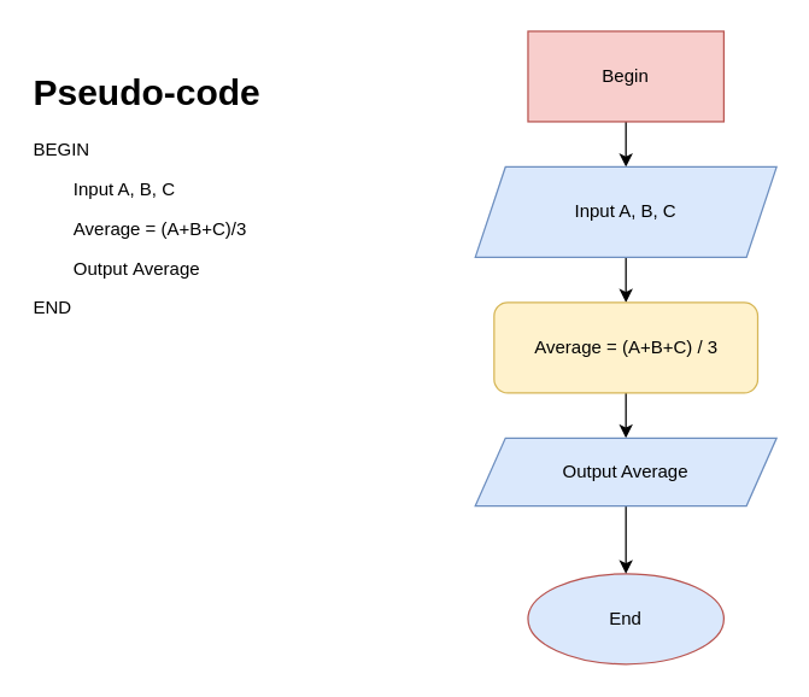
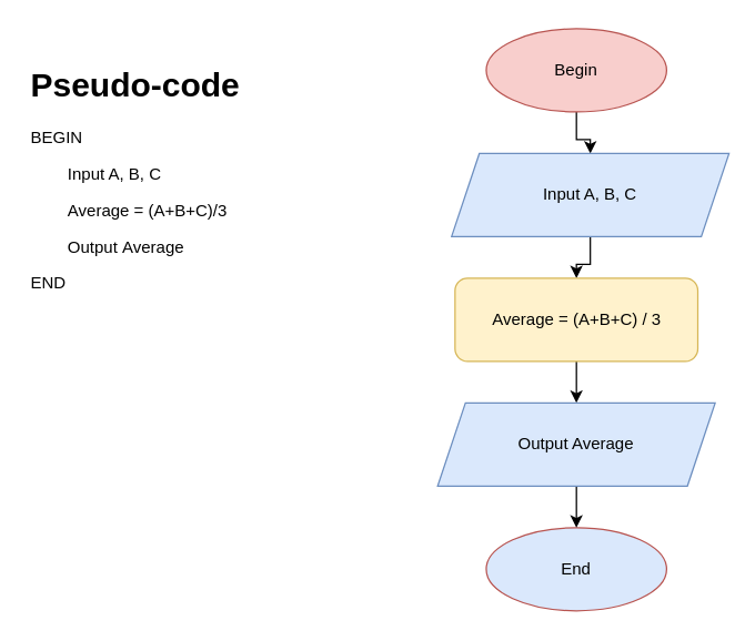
  <mxCell id="0" />
  <mxCell id="1" parent="0" />
  <mxCell id="2" value="" style="edgeStyle=orthogonalEdgeStyle;rounded=0;orthogonalLoop=1;jettySize=auto;html=1;" edge="1" parent="1" source="3" target="6"><mxGeometry relative="1" as="geometry" /></mxCell>
- <mxCell id="3" value="Begin" style="whiteSpace=wrap;html=1;fillColor=#f8cecc;strokeColor=#b85450;rounded=0;" vertex="1" parent="1"><mxGeometry x="350" y="20" width="130" height="60" as="geometry" /></mxCell>
+ <mxCell id="3" value="Begin" style="ellipse;whiteSpace=wrap;html=1;fillColor=#f8cecc;strokeColor=#b85450;" vertex="1" parent="1"><mxGeometry x="350" y="20" width="130" height="60" as="geometry" /></mxCell>
  <mxCell id="4" value="End" style="ellipse;whiteSpace=wrap;html=1;fillColor=#dae8fc;strokeColor=#b85450;" vertex="1" parent="1"><mxGeometry x="350" y="380" width="130" height="60" as="geometry" /></mxCell>
  <mxCell id="5" value="" style="edgeStyle=orthogonalEdgeStyle;rounded=0;orthogonalLoop=1;jettySize=auto;html=1;" edge="1" parent="1" source="6" target="8"><mxGeometry relative="1" as="geometry" /></mxCell>
- <mxCell id="6" value="Input A, B, C" style="shape=parallelogram;perimeter=parallelogramPerimeter;whiteSpace=wrap;html=1;fixedSize=1;fillColor=#dae8fc;strokeColor=#6c8ebf;" vertex="1" parent="1"><mxGeometry x="315" y="110" width="200" height="60" as="geometry" /></mxCell>
+ <mxCell id="6" value="Input A, B, C" style="shape=parallelogram;perimeter=parallelogramPerimeter;whiteSpace=wrap;html=1;fixedSize=1;fillColor=#dae8fc;strokeColor=#6c8ebf;" vertex="1" parent="1"><mxGeometry x="325" y="110" width="200" height="60" as="geometry" /></mxCell>
  <mxCell id="7" value="" style="edgeStyle=orthogonalEdgeStyle;rounded=0;orthogonalLoop=1;jettySize=auto;html=1;" edge="1" parent="1" source="8" target="10"><mxGeometry relative="1" as="geometry" /></mxCell>
  <mxCell id="8" value="Average = (A+B+C) / 3" style="whiteSpace=wrap;html=1;fillColor=#fff2cc;strokeColor=#d6b656;rounded=1;" vertex="1" parent="1"><mxGeometry x="327.5" y="200" width="175" height="60" as="geometry" /></mxCell>
  <mxCell id="9" value="" style="edgeStyle=orthogonalEdgeStyle;rounded=0;orthogonalLoop=1;jettySize=auto;html=1;" edge="1" parent="1" source="10" target="4"><mxGeometry relative="1" as="geometry" /></mxCell>
- <mxCell id="10" value="Output Average" style="shape=parallelogram;perimeter=parallelogramPerimeter;whiteSpace=wrap;html=1;fixedSize=1;fillColor=#dae8fc;strokeColor=#6c8ebf;" vertex="1" parent="1"><mxGeometry x="315" y="290" width="200" height="45" as="geometry" /></mxCell>
+ <mxCell id="10" value="Output Average" style="shape=parallelogram;perimeter=parallelogramPerimeter;whiteSpace=wrap;html=1;fixedSize=1;fillColor=#dae8fc;strokeColor=#6c8ebf;" vertex="1" parent="1"><mxGeometry x="315" y="290" width="200" height="60" as="geometry" /></mxCell>
  <mxCell id="11" value="&lt;h1 style=&quot;margin-top: 0px;&quot;&gt;Pseudo-code&lt;/h1&gt;&lt;p&gt;BEGIN&lt;/p&gt;&lt;p&gt;&lt;span style=&quot;white-space: pre;&quot;&gt;&#09;&lt;/span&gt;Input A, B, C&lt;br&gt;&lt;/p&gt;&lt;p&gt;&lt;span style=&quot;white-space: pre;&quot;&gt;&#09;&lt;/span&gt;Average = (A+B+C)/3&lt;br&gt;&lt;/p&gt;&lt;p&gt;&lt;span style=&quot;white-space: pre;&quot;&gt;&#09;&lt;/span&gt;Output&amp;nbsp;&lt;span style=&quot;background-color: transparent; color: light-dark(rgb(0, 0, 0), rgb(255, 255, 255));&quot;&gt;Average&lt;/span&gt;&lt;br&gt;&lt;/p&gt;&lt;p&gt;END&lt;/p&gt;" style="text;html=1;whiteSpace=wrap;overflow=hidden;rounded=0;fillColor=default;" vertex="1" parent="1"><mxGeometry x="20" y="40" width="180" height="210" as="geometry" /></mxCell>
